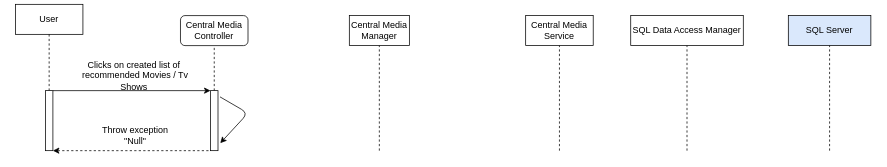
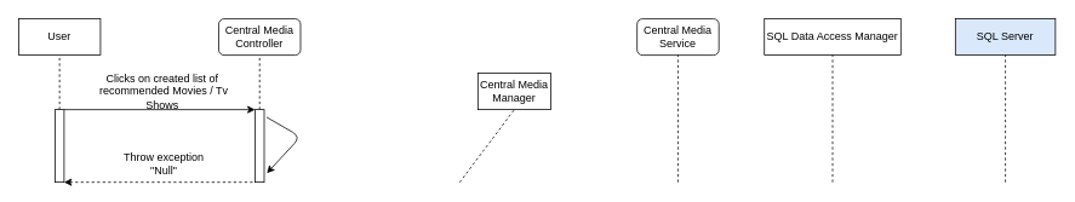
  <mxCell id="0" />
  <mxCell id="1" parent="0" />
  <mxCell id="2" value="Central Media&lt;br&gt;Controller" style="whiteSpace=wrap;html=1;rounded=1;" parent="1" vertex="1"><mxGeometry x="240" y="20" width="90" height="40" as="geometry" /></mxCell>
- <mxCell id="3" value="Central Media&lt;br&gt;Manager" style="rounded=0;whiteSpace=wrap;html=1;" parent="1" vertex="1"><mxGeometry x="465" y="20" width="80" height="40" as="geometry" /></mxCell>
- <mxCell id="4" value="Central Media Service" style="rounded=0;whiteSpace=wrap;html=1;" parent="1" vertex="1"><mxGeometry x="700" y="20" width="90" height="40" as="geometry" /></mxCell>
+ <mxCell id="3" value="Central Media&lt;br&gt;Manager" style="rounded=0;whiteSpace=wrap;html=1;" parent="1" vertex="1"><mxGeometry x="525" y="80" width="80" height="40" as="geometry" /></mxCell>
+ <mxCell id="4" value="Central Media Service" style="whiteSpace=wrap;html=1;rounded=1;" parent="1" vertex="1"><mxGeometry x="700" y="20" width="90" height="40" as="geometry" /></mxCell>
  <mxCell id="5" value="SQL Data Access Manager" style="rounded=0;whiteSpace=wrap;html=1;" parent="1" vertex="1"><mxGeometry x="840" y="20" width="150" height="40" as="geometry" /></mxCell>
  <mxCell id="6" value="SQL Server" style="rounded=0;whiteSpace=wrap;html=1;fillColor=#dae8fc;" parent="1" vertex="1"><mxGeometry x="1050" y="20" width="110" height="40" as="geometry" /></mxCell>
  <mxCell id="7" value="" style="endArrow=none;dashed=1;html=1;entryX=0.5;entryY=1;entryDx=0;entryDy=0;" parent="1" target="2" edge="1"><mxGeometry width="50" height="50" relative="1" as="geometry"><mxPoint x="285" y="120" as="sourcePoint" /><mxPoint x="320" y="110" as="targetPoint" /></mxGeometry></mxCell>
  <mxCell id="8" value="" style="rounded=0;whiteSpace=wrap;html=1;" parent="1" vertex="1"><mxGeometry x="280" y="120" width="10" height="80" as="geometry" /></mxCell>
  <mxCell id="9" value="" style="endArrow=classic;html=1;entryX=0;entryY=0;entryDx=0;entryDy=0;exitX=1;exitY=0;exitDx=0;exitDy=0;" parent="1" source="19" target="8" edge="1"><mxGeometry width="50" height="50" relative="1" as="geometry"><mxPoint x="130" y="120" as="sourcePoint" /><mxPoint x="240" y="120" as="targetPoint" /></mxGeometry></mxCell>
  <mxCell id="10" value="" style="endArrow=classic;html=1;exitX=1.267;exitY=0.104;exitDx=0;exitDy=0;exitPerimeter=0;" parent="1" source="8" edge="1"><mxGeometry width="50" height="50" relative="1" as="geometry"><mxPoint x="330" y="160" as="sourcePoint" /><mxPoint x="293" y="190" as="targetPoint" /><Array as="points"><mxPoint x="330" y="150" /></Array></mxGeometry></mxCell>
  <mxCell id="11" value="" style="endArrow=none;dashed=1;html=1;entryX=0;entryY=1;entryDx=0;entryDy=0;startArrow=classic;startFill=1;exitX=1;exitY=1;exitDx=0;exitDy=0;" parent="1" source="19" target="8" edge="1"><mxGeometry width="50" height="50" relative="1" as="geometry"><mxPoint x="140" y="200" as="sourcePoint" /><mxPoint x="220" y="190" as="targetPoint" /></mxGeometry></mxCell>
  <mxCell id="12" value="Throw exception&lt;br&gt;&quot;Null&quot;" style="text;html=1;strokeColor=none;fillColor=none;align=center;verticalAlign=middle;whiteSpace=wrap;rounded=0;" parent="1" vertex="1"><mxGeometry x="115" y="170" width="130" height="20" as="geometry" /></mxCell>
  <mxCell id="13" value="" style="endArrow=none;dashed=1;html=1;entryX=0.5;entryY=1;entryDx=0;entryDy=0;" parent="1" target="3" edge="1"><mxGeometry width="50" height="50" relative="1" as="geometry"><mxPoint x="505" y="200" as="sourcePoint" /><mxPoint x="580" y="140" as="targetPoint" /></mxGeometry></mxCell>
  <mxCell id="14" value="" style="endArrow=none;dashed=1;html=1;entryX=0.5;entryY=1;entryDx=0;entryDy=0;" parent="1" target="4" edge="1"><mxGeometry width="50" height="50" relative="1" as="geometry"><mxPoint x="745" y="200" as="sourcePoint" /><mxPoint x="780" y="120" as="targetPoint" /></mxGeometry></mxCell>
  <mxCell id="15" value="" style="endArrow=none;dashed=1;html=1;entryX=0.5;entryY=1;entryDx=0;entryDy=0;" parent="1" target="5" edge="1"><mxGeometry width="50" height="50" relative="1" as="geometry"><mxPoint x="915" y="200" as="sourcePoint" /><mxPoint x="970" y="120" as="targetPoint" /></mxGeometry></mxCell>
  <mxCell id="16" value="" style="endArrow=none;dashed=1;html=1;entryX=0.5;entryY=1;entryDx=0;entryDy=0;" parent="1" target="6" edge="1"><mxGeometry width="50" height="50" relative="1" as="geometry"><mxPoint x="1105" y="200" as="sourcePoint" /><mxPoint x="1150" y="140" as="targetPoint" /></mxGeometry></mxCell>
- <mxCell id="17" value="User" style="rounded=0;whiteSpace=wrap;html=1;" parent="1" vertex="1"><mxGeometry x="20" y="5" width="90" height="40" as="geometry" /></mxCell>
+ <mxCell id="17" value="User" style="rounded=0;whiteSpace=wrap;html=1;" parent="1" vertex="1"><mxGeometry x="20" y="20" width="90" height="40" as="geometry" /></mxCell>
  <mxCell id="18" value="" style="endArrow=none;dashed=1;html=1;rounded=0;entryX=0.5;entryY=1;entryDx=0;entryDy=0;" parent="1" target="17" edge="1"><mxGeometry width="50" height="50" relative="1" as="geometry"><mxPoint x="65" y="120" as="sourcePoint" /><mxPoint x="110" y="110" as="targetPoint" /></mxGeometry></mxCell>
  <mxCell id="19" value="" style="rounded=0;whiteSpace=wrap;html=1;" parent="1" vertex="1"><mxGeometry x="60" y="120" width="10" height="80" as="geometry" /></mxCell>
  <mxCell id="20" value="Clicks on created list of&amp;nbsp; &lt;br&gt;recommended Movies / Tv Shows&amp;nbsp;" style="text;html=1;strokeColor=none;fillColor=none;align=center;verticalAlign=middle;whiteSpace=wrap;rounded=0;" parent="1" vertex="1"><mxGeometry x="90" y="70" width="180" height="60" as="geometry" /></mxCell>
